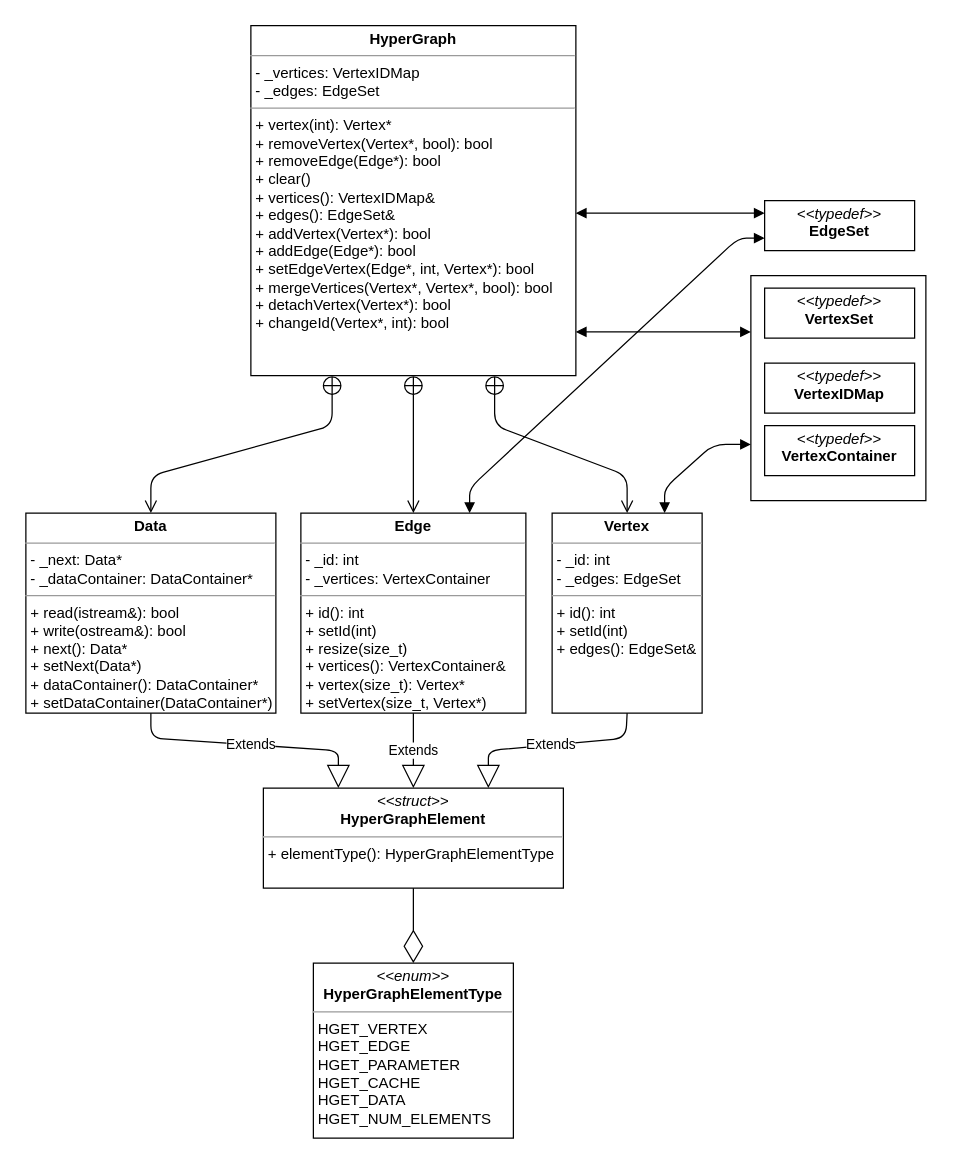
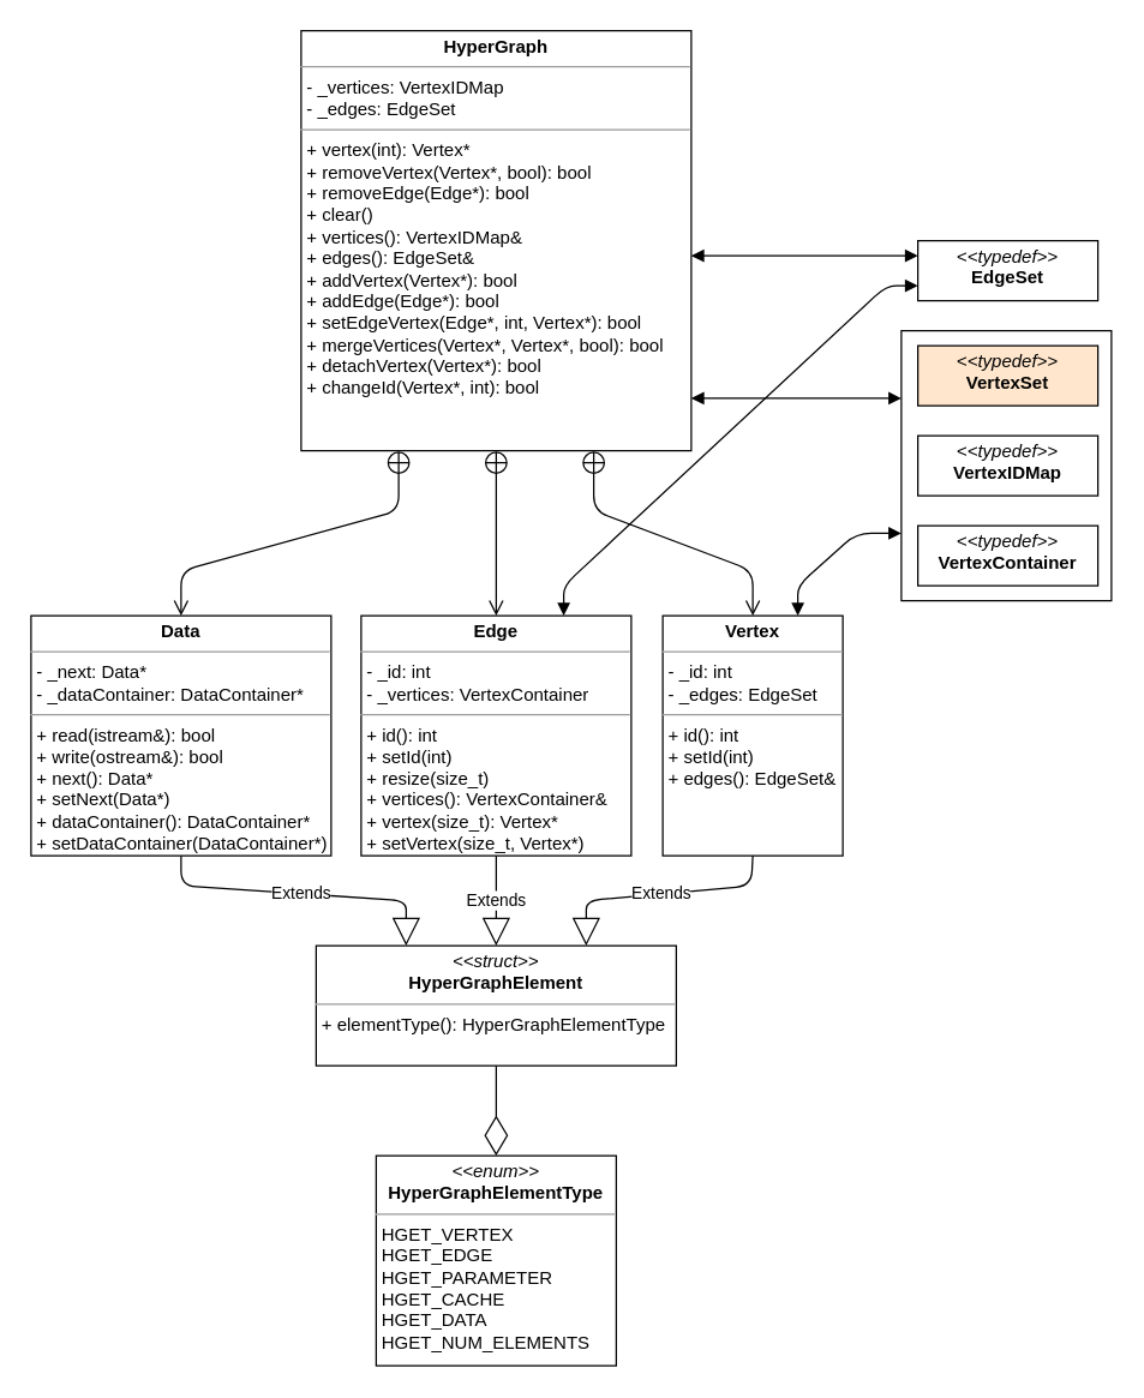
  <mxCell id="0" />
  <mxCell id="1" parent="0" />
  <mxCell id="2" value="" style="rounded=0;whiteSpace=wrap;html=1;" vertex="1" parent="1"><mxGeometry x="600" y="220" width="140" height="180" as="geometry" /></mxCell>
  <mxCell id="3" value="&lt;p style=&quot;margin: 0px ; margin-top: 4px ; text-align: center&quot;&gt;&lt;i&gt;&amp;lt;&amp;lt;enum&amp;gt;&amp;gt;&lt;/i&gt;&lt;br&gt;&lt;b&gt;HyperGraphElementType&lt;/b&gt;&lt;/p&gt;&lt;hr size=&quot;1&quot;&gt;&lt;p style=&quot;margin: 0px ; margin-left: 4px&quot;&gt;HGET_VERTEX&lt;/p&gt;&lt;p style=&quot;margin: 0px ; margin-left: 4px&quot;&gt;HGET_EDGE&lt;/p&gt;&lt;p style=&quot;margin: 0px ; margin-left: 4px&quot;&gt;HGET_PARAMETER&lt;/p&gt;&lt;p style=&quot;margin: 0px ; margin-left: 4px&quot;&gt;HGET_CACHE&lt;/p&gt;&lt;p style=&quot;margin: 0px ; margin-left: 4px&quot;&gt;HGET_DATA&lt;/p&gt;&lt;p style=&quot;margin: 0px ; margin-left: 4px&quot;&gt;HGET_NUM_ELEMENTS&lt;/p&gt;" style="verticalAlign=top;align=left;overflow=fill;fontSize=12;fontFamily=Helvetica;html=1;" vertex="1" parent="1"><mxGeometry x="250" y="770" width="160" height="140" as="geometry" /></mxCell>
  <mxCell id="4" value="&lt;p style=&quot;margin: 0px ; margin-top: 4px ; text-align: center&quot;&gt;&lt;i&gt;&amp;lt;&amp;lt;struct&amp;gt;&amp;gt;&lt;/i&gt;&lt;br&gt;&lt;b&gt;HyperGraphElement&lt;/b&gt;&lt;/p&gt;&lt;hr size=&quot;1&quot;&gt;&lt;p style=&quot;margin: 0px ; margin-left: 4px&quot;&gt;&lt;/p&gt;&lt;p style=&quot;margin: 0px ; margin-left: 4px&quot;&gt;+ elementType(): HyperGraphElementType&lt;br&gt;&lt;br&gt;&lt;/p&gt;" style="verticalAlign=top;align=left;overflow=fill;fontSize=12;fontFamily=Helvetica;html=1;" vertex="1" parent="1"><mxGeometry x="210" y="630" width="240" height="80" as="geometry" /></mxCell>
  <mxCell id="5" value="&lt;p style=&quot;margin: 0px ; margin-top: 4px ; text-align: center&quot;&gt;&lt;b&gt;Data&lt;/b&gt;&lt;/p&gt;&lt;hr size=&quot;1&quot;&gt;&lt;p style=&quot;margin: 0px ; margin-left: 4px&quot;&gt;- _next: Data*&lt;br&gt;- _dataContainer: DataContainer*&lt;/p&gt;&lt;hr size=&quot;1&quot;&gt;&lt;p style=&quot;margin: 0px ; margin-left: 4px&quot;&gt;+ read(istream&amp;amp;): bool&lt;br&gt;+ write(ostream&amp;amp;): bool&lt;/p&gt;&lt;p style=&quot;margin: 0px ; margin-left: 4px&quot;&gt;+ next(): Data*&lt;/p&gt;&lt;p style=&quot;margin: 0px ; margin-left: 4px&quot;&gt;+ setNext(Data*)&lt;/p&gt;&lt;p style=&quot;margin: 0px ; margin-left: 4px&quot;&gt;+ dataContainer(): DataContainer*&lt;/p&gt;&lt;p style=&quot;margin: 0px ; margin-left: 4px&quot;&gt;+ setDataContainer(DataContainer*)&lt;/p&gt;" style="verticalAlign=top;align=left;overflow=fill;fontSize=12;fontFamily=Helvetica;html=1;" vertex="1" parent="1"><mxGeometry x="20" y="410" width="200" height="160" as="geometry" /></mxCell>
  <mxCell id="6" value="&lt;p style=&quot;margin: 0px ; margin-top: 4px ; text-align: center&quot;&gt;&lt;b&gt;Vertex&lt;/b&gt;&lt;/p&gt;&lt;hr size=&quot;1&quot;&gt;&lt;p style=&quot;margin: 0px ; margin-left: 4px&quot;&gt;- _id: int&lt;br&gt;- _edges: EdgeSet&lt;/p&gt;&lt;hr size=&quot;1&quot;&gt;&lt;p style=&quot;margin: 0px ; margin-left: 4px&quot;&gt;+ id(): int&lt;br&gt;+ setId(int)&lt;/p&gt;&lt;p style=&quot;margin: 0px ; margin-left: 4px&quot;&gt;+ edges(): EdgeSet&amp;amp;&lt;/p&gt;" style="verticalAlign=top;align=left;overflow=fill;fontSize=12;fontFamily=Helvetica;html=1;" vertex="1" parent="1"><mxGeometry x="441" y="410" width="120" height="160" as="geometry" /></mxCell>
  <mxCell id="7" value="&lt;p style=&quot;margin: 0px ; margin-top: 4px ; text-align: center&quot;&gt;&lt;b&gt;Edge&lt;/b&gt;&lt;/p&gt;&lt;hr size=&quot;1&quot;&gt;&lt;p style=&quot;margin: 0px ; margin-left: 4px&quot;&gt;- _id: int&lt;br&gt;- _vertices: VertexContainer&lt;/p&gt;&lt;hr size=&quot;1&quot;&gt;&lt;p style=&quot;margin: 0px ; margin-left: 4px&quot;&gt;+ id(): int&lt;/p&gt;&lt;p style=&quot;margin: 0px ; margin-left: 4px&quot;&gt;+ setId(int)&lt;/p&gt;&lt;p style=&quot;margin: 0px ; margin-left: 4px&quot;&gt;+ resize(size_t)&lt;br&gt;+ vertices(): VertexContainer&amp;amp;&lt;/p&gt;&lt;p style=&quot;margin: 0px ; margin-left: 4px&quot;&gt;+ vertex(size_t): Vertex*&lt;/p&gt;&lt;p style=&quot;margin: 0px ; margin-left: 4px&quot;&gt;+ setVertex(size_t, Vertex*)&lt;/p&gt;" style="verticalAlign=top;align=left;overflow=fill;fontSize=12;fontFamily=Helvetica;html=1;" vertex="1" parent="1"><mxGeometry x="240" y="410" width="180" height="160" as="geometry" /></mxCell>
  <mxCell id="8" value="&lt;p style=&quot;margin: 0px ; margin-top: 4px ; text-align: center&quot;&gt;&lt;i&gt;&amp;lt;&amp;lt;typedef&amp;gt;&amp;gt;&lt;/i&gt;&lt;br&gt;&lt;b&gt;EdgeSet&lt;/b&gt;&lt;/p&gt;" style="verticalAlign=top;align=left;overflow=fill;fontSize=12;fontFamily=Helvetica;html=1;" vertex="1" parent="1"><mxGeometry x="611" y="160" width="120" height="40" as="geometry" /></mxCell>
- <mxCell id="9" value="&lt;p style=&quot;margin: 0px ; margin-top: 4px ; text-align: center&quot;&gt;&lt;i&gt;&amp;lt;&amp;lt;typedef&amp;gt;&amp;gt;&lt;/i&gt;&lt;br&gt;&lt;b&gt;VertexSet&lt;/b&gt;&lt;/p&gt;" style="verticalAlign=top;align=left;overflow=fill;fontSize=12;fontFamily=Helvetica;html=1;" vertex="1" parent="1"><mxGeometry x="611" y="230" width="120" height="40" as="geometry" /></mxCell>
+ <mxCell id="9" value="&lt;p style=&quot;margin: 0px ; margin-top: 4px ; text-align: center&quot;&gt;&lt;i&gt;&amp;lt;&amp;lt;typedef&amp;gt;&amp;gt;&lt;/i&gt;&lt;br&gt;&lt;b&gt;VertexSet&lt;/b&gt;&lt;/p&gt;" style="verticalAlign=top;align=left;overflow=fill;fontSize=12;fontFamily=Helvetica;html=1;fillColor=#ffe6cc;" vertex="1" parent="1"><mxGeometry x="611" y="230" width="120" height="40" as="geometry" /></mxCell>
  <mxCell id="10" value="&lt;p style=&quot;margin: 0px ; margin-top: 4px ; text-align: center&quot;&gt;&lt;i&gt;&amp;lt;&amp;lt;typedef&amp;gt;&amp;gt;&lt;/i&gt;&lt;br&gt;&lt;b&gt;VertexIDMap&lt;/b&gt;&lt;/p&gt;" style="verticalAlign=top;align=left;overflow=fill;fontSize=12;fontFamily=Helvetica;html=1;" vertex="1" parent="1"><mxGeometry x="611" y="290" width="120" height="40" as="geometry" /></mxCell>
- <mxCell id="11" value="&lt;p style=&quot;margin: 0px ; margin-top: 4px ; text-align: center&quot;&gt;&lt;i&gt;&amp;lt;&amp;lt;typedef&amp;gt;&amp;gt;&lt;/i&gt;&lt;br&gt;&lt;b&gt;VertexContainer&lt;/b&gt;&lt;/p&gt;" style="verticalAlign=top;align=left;overflow=fill;fontSize=12;fontFamily=Helvetica;html=1;" vertex="1" parent="1"><mxGeometry x="611" y="340" width="120" height="40" as="geometry" /></mxCell>
+ <mxCell id="11" value="&lt;p style=&quot;margin: 0px ; margin-top: 4px ; text-align: center&quot;&gt;&lt;i&gt;&amp;lt;&amp;lt;typedef&amp;gt;&amp;gt;&lt;/i&gt;&lt;br&gt;&lt;b&gt;VertexContainer&lt;/b&gt;&lt;/p&gt;" style="verticalAlign=top;align=left;overflow=fill;fontSize=12;fontFamily=Helvetica;html=1;" vertex="1" parent="1"><mxGeometry x="611" y="350" width="120" height="40" as="geometry" /></mxCell>
  <mxCell id="12" value="&lt;p style=&quot;margin: 0px ; margin-top: 4px ; text-align: center&quot;&gt;&lt;b&gt;HyperGraph&lt;/b&gt;&lt;/p&gt;&lt;hr size=&quot;1&quot;&gt;&lt;p style=&quot;margin: 0px ; margin-left: 4px&quot;&gt;- _vertices: VertexIDMap&lt;br&gt;- _edges: EdgeSet&lt;/p&gt;&lt;hr size=&quot;1&quot;&gt;&lt;p style=&quot;margin: 0px ; margin-left: 4px&quot;&gt;+ vertex(int): Vertex*&lt;br&gt;+ removeVertex(Vertex*, bool): bool&lt;/p&gt;&lt;p style=&quot;margin: 0px ; margin-left: 4px&quot;&gt;+ removeEdge(Edge*): bool&lt;/p&gt;&lt;p style=&quot;margin: 0px ; margin-left: 4px&quot;&gt;+ clear()&lt;/p&gt;&lt;p style=&quot;margin: 0px ; margin-left: 4px&quot;&gt;+ vertices(): VertexIDMap&amp;amp;&lt;/p&gt;&lt;p style=&quot;margin: 0px ; margin-left: 4px&quot;&gt;+ edges(): EdgeSet&amp;amp;&lt;/p&gt;&lt;p style=&quot;margin: 0px ; margin-left: 4px&quot;&gt;+ addVertex(Vertex*): bool&lt;/p&gt;&lt;p style=&quot;margin: 0px ; margin-left: 4px&quot;&gt;+ addEdge(Edge*): bool&lt;/p&gt;&lt;p style=&quot;margin: 0px ; margin-left: 4px&quot;&gt;+ setEdgeVertex(Edge*, int, Vertex*): bool&lt;/p&gt;&lt;p style=&quot;margin: 0px ; margin-left: 4px&quot;&gt;+ mergeVertices(Vertex*, Vertex*, bool): bool&lt;/p&gt;&lt;p style=&quot;margin: 0px ; margin-left: 4px&quot;&gt;+ detachVertex(Vertex*): bool&lt;/p&gt;&lt;p style=&quot;margin: 0px ; margin-left: 4px&quot;&gt;+ changeId(Vertex*, int): bool&lt;/p&gt;&lt;p style=&quot;margin: 0px ; margin-left: 4px&quot;&gt;&lt;br&gt;&lt;/p&gt;" style="verticalAlign=top;align=left;overflow=fill;fontSize=12;fontFamily=Helvetica;html=1;" vertex="1" parent="1"><mxGeometry x="200" y="20" width="260" height="280" as="geometry" /></mxCell>
  <mxCell id="13" value="Extends" style="endArrow=block;endSize=16;endFill=0;html=1;exitX=0.5;exitY=1;exitDx=0;exitDy=0;entryX=0.25;entryY=0;entryDx=0;entryDy=0;" edge="1" parent="1" source="5" target="4"><mxGeometry width="160" relative="1" as="geometry"><mxPoint x="100" y="590" as="sourcePoint" /><mxPoint x="170" y="750" as="targetPoint" /><Array as="points"><mxPoint x="120" y="590" /><mxPoint x="270" y="600" /></Array></mxGeometry></mxCell>
  <mxCell id="14" value="Extends" style="endArrow=block;endSize=16;endFill=0;html=1;exitX=0.5;exitY=1;exitDx=0;exitDy=0;entryX=0.5;entryY=0;entryDx=0;entryDy=0;" edge="1" parent="1" source="7" target="4"><mxGeometry width="160" relative="1" as="geometry"><mxPoint x="60" y="680" as="sourcePoint" /><mxPoint x="600" y="630" as="targetPoint" /></mxGeometry></mxCell>
  <mxCell id="15" value="Extends" style="endArrow=block;endSize=16;endFill=0;html=1;entryX=0.75;entryY=0;entryDx=0;entryDy=0;exitX=0.5;exitY=1;exitDx=0;exitDy=0;" edge="1" parent="1" source="6" target="4"><mxGeometry width="160" relative="1" as="geometry"><mxPoint x="510" y="570" as="sourcePoint" /><mxPoint x="230" y="690" as="targetPoint" /><Array as="points"><mxPoint x="500" y="590" /><mxPoint x="390" y="600" /></Array></mxGeometry></mxCell>
  <mxCell id="16" value="" style="endArrow=open;startArrow=circlePlus;endFill=0;startFill=0;endSize=8;html=1;exitX=0.25;exitY=1;exitDx=0;exitDy=0;entryX=0.5;entryY=0;entryDx=0;entryDy=0;" edge="1" parent="1" source="12" target="5"><mxGeometry width="160" relative="1" as="geometry"><mxPoint x="80" y="390" as="sourcePoint" /><mxPoint x="240" y="390" as="targetPoint" /><Array as="points"><mxPoint x="265" y="340" /><mxPoint x="120" y="380" /></Array></mxGeometry></mxCell>
  <mxCell id="17" value="" style="endArrow=open;startArrow=circlePlus;endFill=0;startFill=0;endSize=8;html=1;exitX=0.5;exitY=1;exitDx=0;exitDy=0;entryX=0.5;entryY=0;entryDx=0;entryDy=0;" edge="1" parent="1" source="12" target="7"><mxGeometry width="160" relative="1" as="geometry"><mxPoint x="90" y="400" as="sourcePoint" /><mxPoint x="250" y="400" as="targetPoint" /></mxGeometry></mxCell>
  <mxCell id="18" value="" style="endArrow=open;startArrow=circlePlus;endFill=0;startFill=0;endSize=8;html=1;exitX=0.75;exitY=1;exitDx=0;exitDy=0;entryX=0.5;entryY=0;entryDx=0;entryDy=0;" edge="1" parent="1" source="12" target="6"><mxGeometry width="160" relative="1" as="geometry"><mxPoint x="100" y="410" as="sourcePoint" /><mxPoint x="560" y="380" as="targetPoint" /><Array as="points"><mxPoint x="395" y="340" /><mxPoint x="501" y="380" /></Array></mxGeometry></mxCell>
  <mxCell id="19" value="" style="endArrow=block;startArrow=block;endFill=1;startFill=1;html=1;entryX=0;entryY=0.75;entryDx=0;entryDy=0;exitX=0.75;exitY=0;exitDx=0;exitDy=0;" edge="1" parent="1" source="6" target="2"><mxGeometry width="160" relative="1" as="geometry"><mxPoint x="430" y="330" as="sourcePoint" /><mxPoint x="590" y="330" as="targetPoint" /><Array as="points"><mxPoint x="531" y="390" /><mxPoint x="570" y="355" /></Array></mxGeometry></mxCell>
  <mxCell id="20" value="" style="endArrow=block;startArrow=block;endFill=1;startFill=1;html=1;entryX=0;entryY=0.75;entryDx=0;entryDy=0;exitX=0.75;exitY=0;exitDx=0;exitDy=0;" edge="1" parent="1" source="7" target="8"><mxGeometry width="160" relative="1" as="geometry"><mxPoint x="390" y="370" as="sourcePoint" /><mxPoint x="590" y="210" as="targetPoint" /><Array as="points"><mxPoint x="375" y="390" /><mxPoint x="590" y="190" /></Array></mxGeometry></mxCell>
  <mxCell id="21" value="" style="endArrow=block;startArrow=block;endFill=1;startFill=1;html=1;" edge="1" parent="1"><mxGeometry width="160" relative="1" as="geometry"><mxPoint x="460" y="170" as="sourcePoint" /><mxPoint x="611" y="170" as="targetPoint" /></mxGeometry></mxCell>
  <mxCell id="22" value="" style="endArrow=block;startArrow=block;endFill=1;startFill=1;html=1;entryX=0;entryY=0.25;entryDx=0;entryDy=0;" edge="1" parent="1" target="2"><mxGeometry width="160" relative="1" as="geometry"><mxPoint x="460" y="265" as="sourcePoint" /><mxPoint x="581" y="270" as="targetPoint" /></mxGeometry></mxCell>
  <mxCell id="23" value="" style="endArrow=diamondThin;endFill=0;endSize=24;html=1;exitX=0.5;exitY=1;exitDx=0;exitDy=0;entryX=0.5;entryY=0;entryDx=0;entryDy=0;" edge="1" parent="1" source="4" target="3"><mxGeometry width="160" relative="1" as="geometry"><mxPoint x="441" y="760" as="sourcePoint" /><mxPoint x="601" y="760" as="targetPoint" /></mxGeometry></mxCell>
